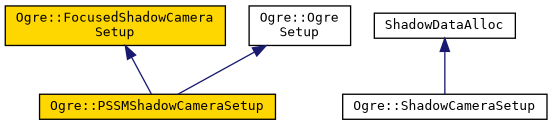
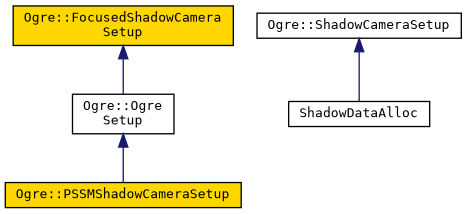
  digraph {
    fontname="DejaVu Sans Mono"
    node [color=black fillcolor=white fontname="DejaVu Sans Mono" fontsize=10 shape=record style=filled]
    edge [color=midnightblue dir=back fontname="DejaVu Sans Mono" fontsize=10 labelfontname=Helvetica labelfontsize=10 style=solid]
    n1 [fillcolor=gold fontcolor=black height=0.2 label="Ogre::FocusedShadowCamera\lSetup" width=0.4]
    n2 [height=0.2 label="Ogre::Ogre\lSetup" width=0.4]
    n3 [fillcolor=gold height=0.2 label="Ogre::PSSMShadowCameraSetup" width=0.4]
    n4 [height=0.2 label="Ogre::ShadowCameraSetup" width=0.4]
    n5 [height=0.2 label=ShadowDataAlloc width=0.4]
-   n1 -> n3
+   n1 -> n2
    n2 -> n3
-   n5 -> n4
+   n4 -> n5
  }
